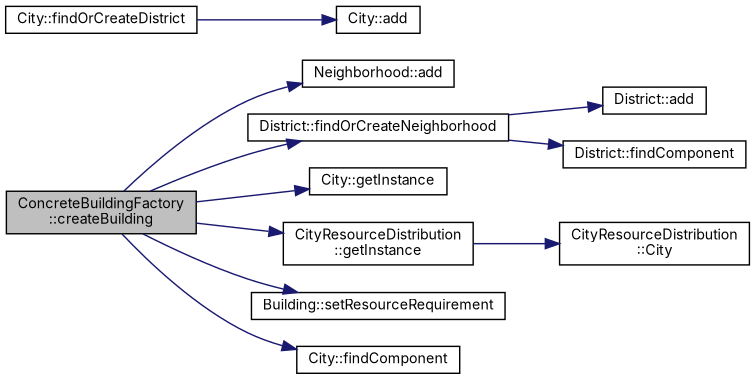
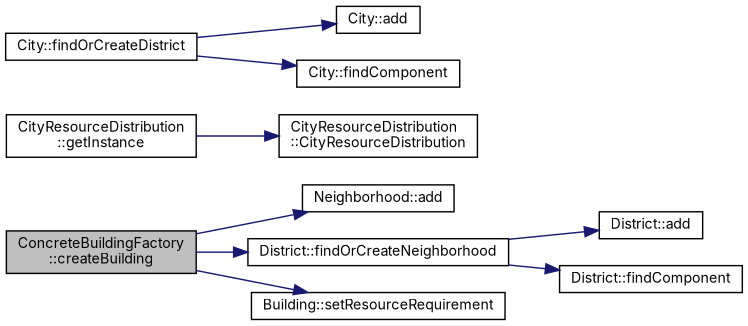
  digraph {
    fontname=Inter
    rankdir=LR
    node [color=black fillcolor=white fontname=Inter fontsize=10 shape=record style=filled]
    edge [color=midnightblue fontname=Inter fontsize=10 labelfontname=Helvetica labelfontsize=10 style=solid]
    n1 [fillcolor=grey75 fontcolor=black height=0.2 label="ConcreteBuildingFactory\l::createBuilding" width=0.4]
    n2 [height=0.2 label="Neighborhood::add" width=0.4]
    n3 [height=0.2 label="District::findOrCreateNeighborhood" width=0.4]
-   n4 [height=0.2 label="City::getInstance" width=0.4]
    n5 [height=0.2 label="CityResourceDistribution\l::getInstance" width=0.4]
    n6 [height=0.2 label="Building::setResourceRequirement" width=0.4]
    n7 [height=0.2 label="City::findOrCreateDistrict" width=0.4]
    n8 [height=0.2 label="City::add" width=0.4]
    n9 [height=0.2 label="City::findComponent" width=0.4]
    n10 [height=0.2 label="District::add" width=0.4]
    n11 [height=0.2 label="District::findComponent" width=0.4]
-   n12 [height=0.2 label="CityResourceDistribution\l::City" width=0.4]
+   n12 [height=0.2 label="CityResourceDistribution\l::CityResourceDistribution" width=0.4]
    n1 -> n2
    n1 -> n3
-   n1 -> n4
-   n1 -> n5
    n1 -> n6
    n3 -> n10
    n3 -> n11
    n5 -> n12
    n7 -> n8
-   n1 -> n9
+   n7 -> n9
  }
